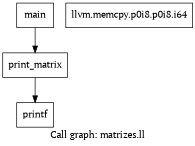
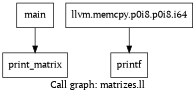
  digraph {
    fontname="PT Serif"
    label="Call graph: matrizes.ll"
    node [fontname="PT Serif" shape=record]
    edge [fontname="PT Serif"]
    n1 [label="{print_matrix}"]
    n2 [label="{printf}"]
    n3 [label="{main}"]
    n4 [label="{llvm.memcpy.p0i8.p0i8.i64}"]
-   n1 -> n2
+   n4 -> n2
    n3 -> n1
  }
